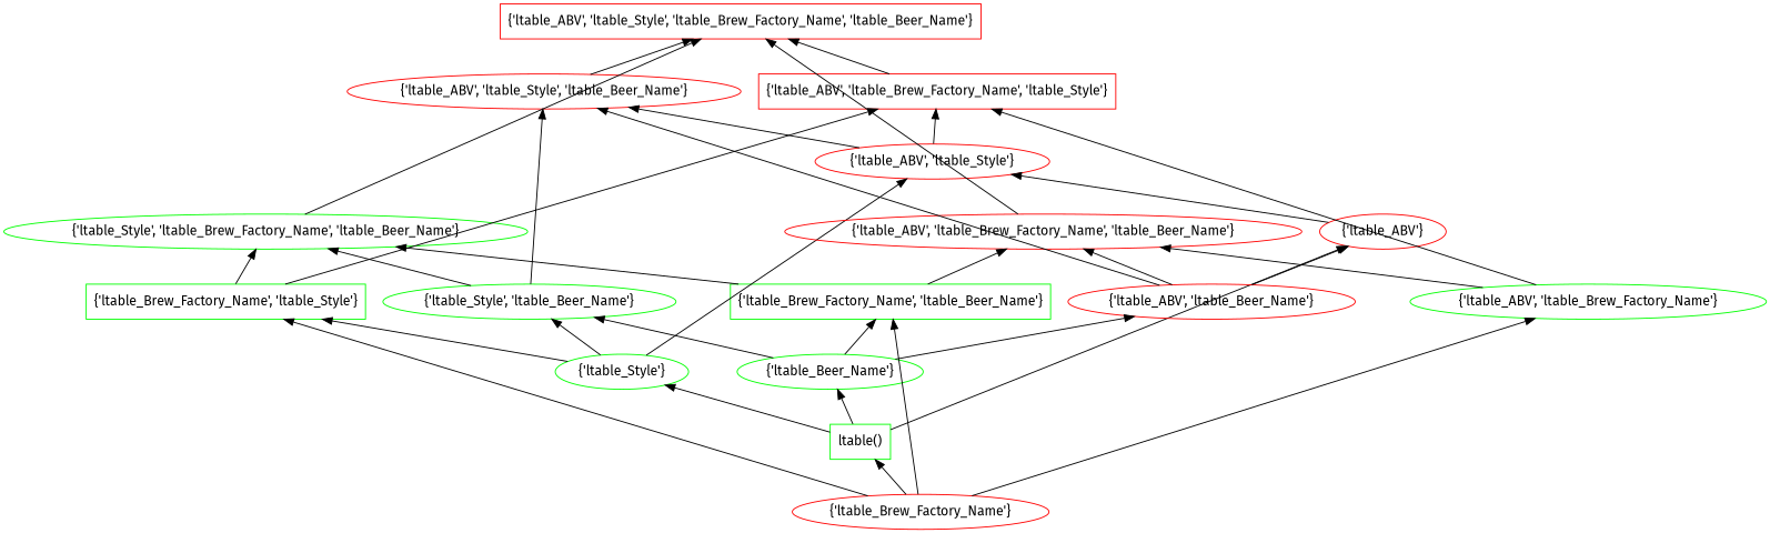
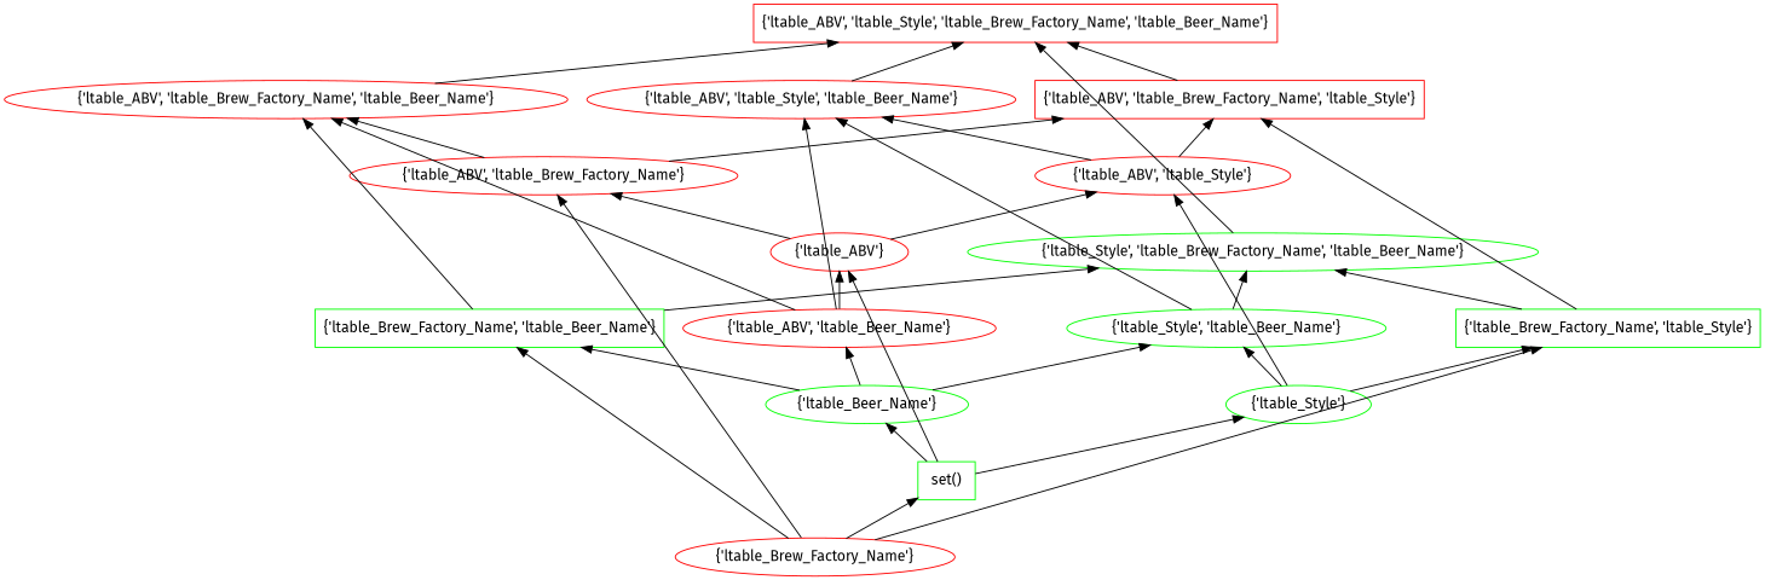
  digraph {
    fontname="Fira Sans"
    rankdir=BT
    splines=line
    node [color=red fontname="Fira Sans"]
    edge [fontname="Fira Sans"]
    "{'ltable_ABV', 'ltable_Style', 'ltable_Brew_Factory_Name', 'ltable_Beer_Name'}" [shape=box]
-   "set()" [color=green shape=box label="ltable()"]
+   "set()" [color=green shape=box]
    "{'ltable_Beer_Name'}" [color=green]
    "{'ltable_Style'}" [color=green]
    "{'ltable_ABV'}"
    "{'ltable_Brew_Factory_Name', 'ltable_Beer_Name'}" [color=green shape=box]
    "{'ltable_Style', 'ltable_Beer_Name'}" [color=green]
    "{'ltable_ABV', 'ltable_Beer_Name'}"
    "{'ltable_Brew_Factory_Name'}"
    "{'ltable_Brew_Factory_Name', 'ltable_Style'}" [color=green shape=box]
-   "{'ltable_ABV', 'ltable_Brew_Factory_Name'}" [color=green]
+   "{'ltable_ABV', 'ltable_Brew_Factory_Name'}"
    "{'ltable_ABV', 'ltable_Style'}"
    "{'ltable_Style', 'ltable_Brew_Factory_Name', 'ltable_Beer_Name'}" [color=green]
    "{'ltable_ABV', 'ltable_Brew_Factory_Name', 'ltable_Beer_Name'}"
    "{'ltable_ABV', 'ltable_Style', 'ltable_Beer_Name'}"
    "{'ltable_ABV', 'ltable_Brew_Factory_Name', 'ltable_Style'}" [shape=box]
    "set()" -> "{'ltable_Beer_Name'}"
    "set()" -> "{'ltable_Style'}"
    "set()" -> "{'ltable_ABV'}"
    "{'ltable_Beer_Name'}" -> "{'ltable_Brew_Factory_Name', 'ltable_Beer_Name'}"
    "{'ltable_Beer_Name'}" -> "{'ltable_Style', 'ltable_Beer_Name'}"
    "{'ltable_Beer_Name'}" -> "{'ltable_ABV', 'ltable_Beer_Name'}"
    "{'ltable_Style'}" -> "{'ltable_Style', 'ltable_Beer_Name'}"
    "{'ltable_Style'}" -> "{'ltable_Brew_Factory_Name', 'ltable_Style'}"
    "{'ltable_Style'}" -> "{'ltable_ABV', 'ltable_Style'}"
+   "{'ltable_ABV'}" -> "{'ltable_ABV', 'ltable_Brew_Factory_Name'}"
    "{'ltable_ABV'}" -> "{'ltable_ABV', 'ltable_Style'}"
    "{'ltable_Brew_Factory_Name', 'ltable_Beer_Name'}" -> "{'ltable_Style', 'ltable_Brew_Factory_Name', 'ltable_Beer_Name'}"
    "{'ltable_Brew_Factory_Name', 'ltable_Beer_Name'}" -> "{'ltable_ABV', 'ltable_Brew_Factory_Name', 'ltable_Beer_Name'}"
    "{'ltable_Style', 'ltable_Beer_Name'}" -> "{'ltable_Style', 'ltable_Brew_Factory_Name', 'ltable_Beer_Name'}"
    "{'ltable_Style', 'ltable_Beer_Name'}" -> "{'ltable_ABV', 'ltable_Style', 'ltable_Beer_Name'}"
    "{'ltable_ABV', 'ltable_Beer_Name'}" -> "{'ltable_ABV'}"
    "{'ltable_ABV', 'ltable_Beer_Name'}" -> "{'ltable_ABV', 'ltable_Brew_Factory_Name', 'ltable_Beer_Name'}"
    "{'ltable_ABV', 'ltable_Beer_Name'}" -> "{'ltable_ABV', 'ltable_Style', 'ltable_Beer_Name'}"
    "{'ltable_Brew_Factory_Name'}" -> "set()"
    "{'ltable_Brew_Factory_Name'}" -> "{'ltable_Brew_Factory_Name', 'ltable_Beer_Name'}"
    "{'ltable_Brew_Factory_Name'}" -> "{'ltable_Brew_Factory_Name', 'ltable_Style'}"
    "{'ltable_Brew_Factory_Name'}" -> "{'ltable_ABV', 'ltable_Brew_Factory_Name'}"
    "{'ltable_Brew_Factory_Name', 'ltable_Style'}" -> "{'ltable_Style', 'ltable_Brew_Factory_Name', 'ltable_Beer_Name'}"
    "{'ltable_Brew_Factory_Name', 'ltable_Style'}" -> "{'ltable_ABV', 'ltable_Brew_Factory_Name', 'ltable_Style'}"
    "{'ltable_ABV', 'ltable_Brew_Factory_Name'}" -> "{'ltable_ABV', 'ltable_Brew_Factory_Name', 'ltable_Beer_Name'}"
    "{'ltable_ABV', 'ltable_Brew_Factory_Name'}" -> "{'ltable_ABV', 'ltable_Brew_Factory_Name', 'ltable_Style'}"
    "{'ltable_ABV', 'ltable_Style'}" -> "{'ltable_ABV', 'ltable_Style', 'ltable_Beer_Name'}"
    "{'ltable_ABV', 'ltable_Style'}" -> "{'ltable_ABV', 'ltable_Brew_Factory_Name', 'ltable_Style'}"
    "{'ltable_Style', 'ltable_Brew_Factory_Name', 'ltable_Beer_Name'}" -> "{'ltable_ABV', 'ltable_Style', 'ltable_Brew_Factory_Name', 'ltable_Beer_Name'}"
    "{'ltable_ABV', 'ltable_Brew_Factory_Name', 'ltable_Beer_Name'}" -> "{'ltable_ABV', 'ltable_Style', 'ltable_Brew_Factory_Name', 'ltable_Beer_Name'}"
    "{'ltable_ABV', 'ltable_Style', 'ltable_Beer_Name'}" -> "{'ltable_ABV', 'ltable_Style', 'ltable_Brew_Factory_Name', 'ltable_Beer_Name'}"
    "{'ltable_ABV', 'ltable_Brew_Factory_Name', 'ltable_Style'}" -> "{'ltable_ABV', 'ltable_Style', 'ltable_Brew_Factory_Name', 'ltable_Beer_Name'}"
  }
